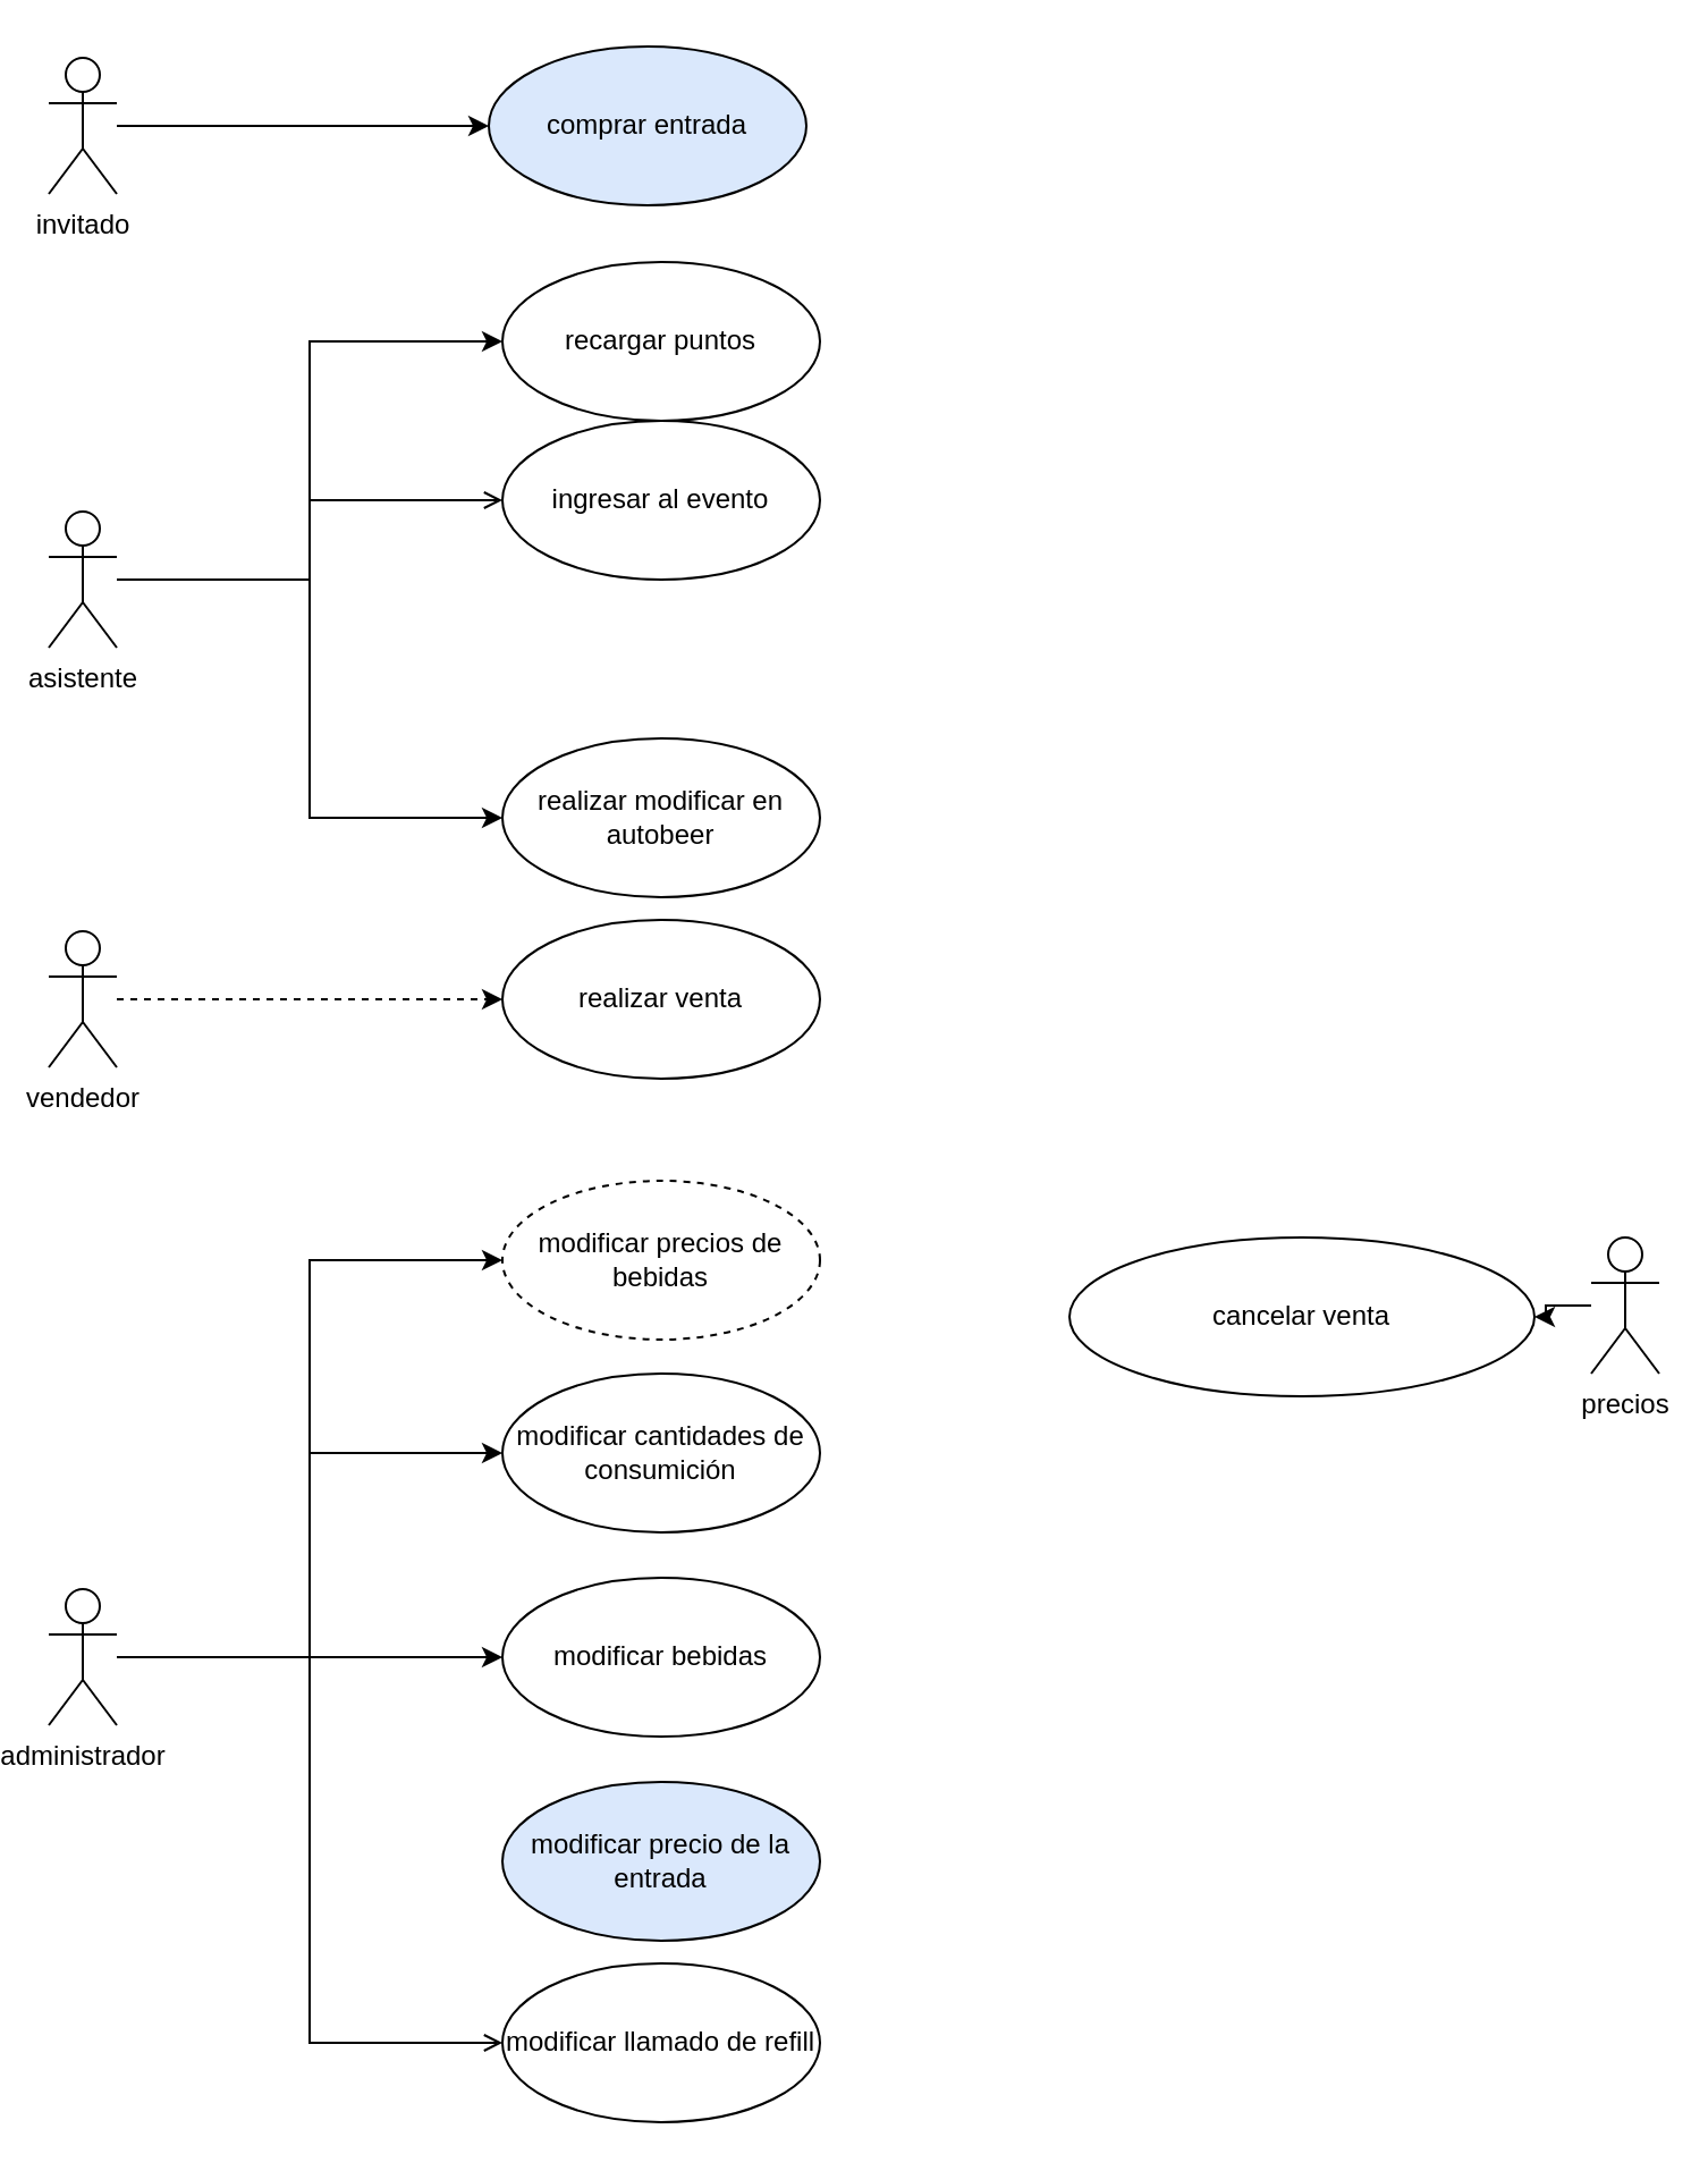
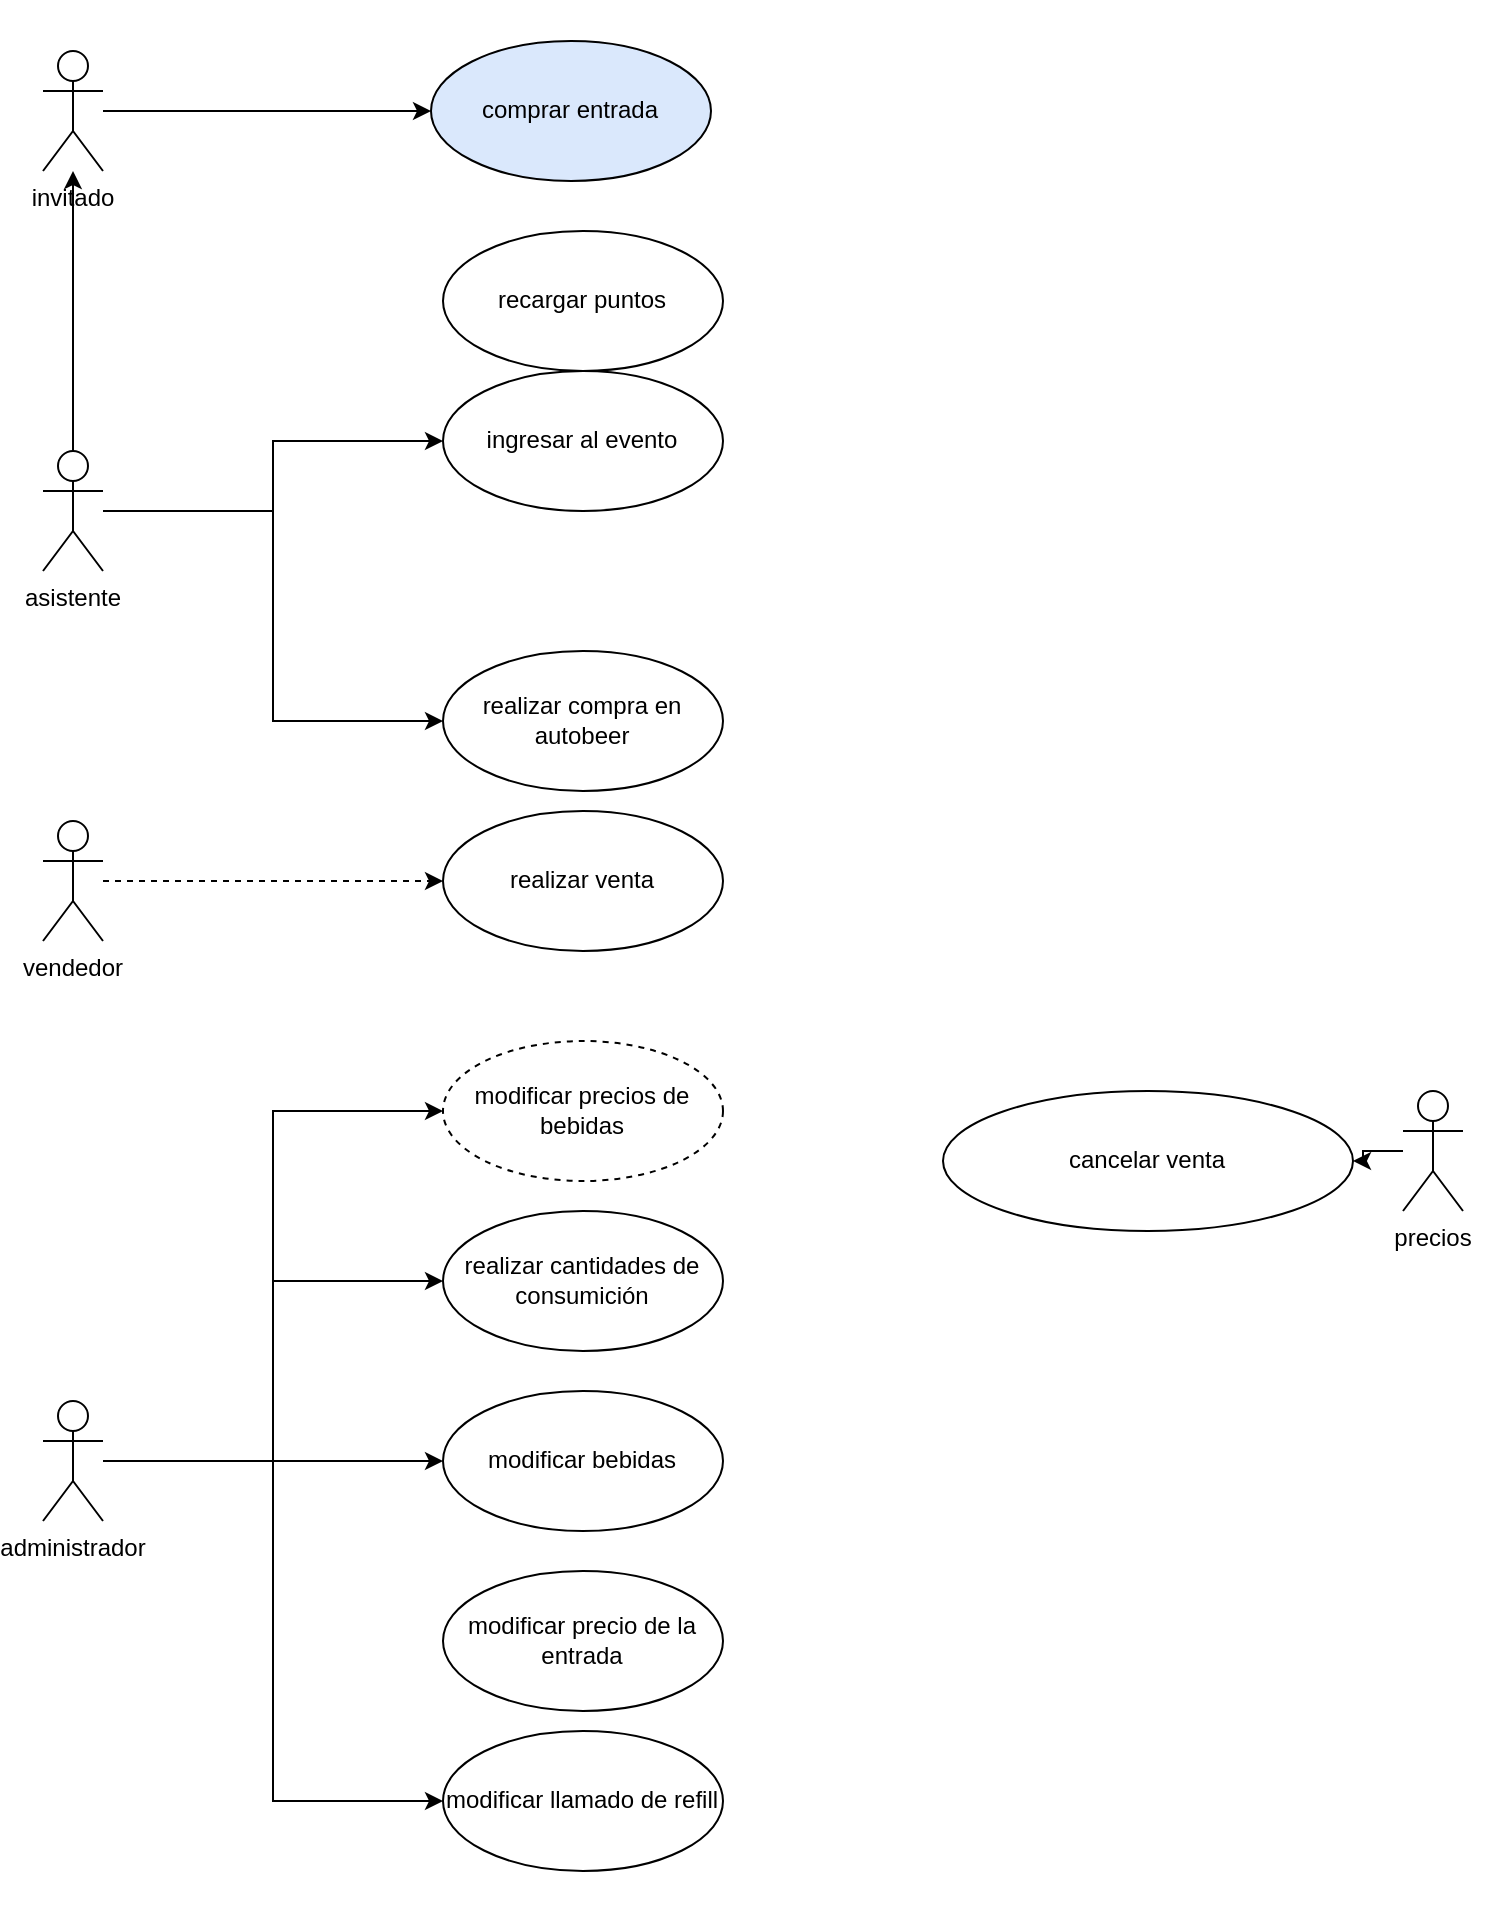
  <mxCell id="0" />
  <mxCell id="1" parent="0" />
  <mxCell id="2" style="edgeStyle=orthogonalEdgeStyle;rounded=0;orthogonalLoop=1;jettySize=auto;html=1;entryX=0;entryY=0.5;entryDx=0;entryDy=0;" edge="1" parent="1" source="3" target="4"><mxGeometry relative="1" as="geometry" /></mxCell>
  <mxCell id="3" value="invitado" style="shape=umlActor;verticalLabelPosition=bottom;verticalAlign=top;html=1;" vertex="1" parent="1"><mxGeometry x="20" y="25" width="30" height="60" as="geometry" /></mxCell>
  <mxCell id="4" value="comprar entrada" style="ellipse;whiteSpace=wrap;html=1;fillColor=#dae8fc;" vertex="1" parent="1"><mxGeometry x="214" y="20" width="140" height="70" as="geometry" /></mxCell>
  <mxCell id="5" style="edgeStyle=orthogonalEdgeStyle;rounded=0;orthogonalLoop=1;jettySize=auto;html=1;entryX=0;entryY=0.5;entryDx=0;entryDy=0;" edge="1" parent="1" source="8" target="12"><mxGeometry relative="1" as="geometry" /></mxCell>
- <mxCell id="6" style="edgeStyle=orthogonalEdgeStyle;rounded=0;orthogonalLoop=1;jettySize=auto;html=1;entryX=0;entryY=0.5;entryDx=0;entryDy=0;" edge="1" parent="1" source="8" target="9"><mxGeometry relative="1" as="geometry" /></mxCell>
- <mxCell id="7" style="edgeStyle=orthogonalEdgeStyle;rounded=0;orthogonalLoop=1;jettySize=auto;html=1;entryX=0;entryY=0.5;entryDx=0;entryDy=0;endArrow=open;" edge="1" parent="1" source="8" target="23"><mxGeometry relative="1" as="geometry" /></mxCell>
+ <mxCell id="6" style="edgeStyle=orthogonalEdgeStyle;rounded=0;orthogonalLoop=1;jettySize=auto;html=1;" edge="1" parent="1" source="8" target="3"><mxGeometry relative="1" as="geometry" /></mxCell>
+ <mxCell id="7" style="edgeStyle=orthogonalEdgeStyle;rounded=0;orthogonalLoop=1;jettySize=auto;html=1;entryX=0;entryY=0.5;entryDx=0;entryDy=0;" edge="1" parent="1" source="8" target="23"><mxGeometry relative="1" as="geometry" /></mxCell>
  <mxCell id="8" value="asistente" style="shape=umlActor;verticalLabelPosition=bottom;verticalAlign=top;html=1;" vertex="1" parent="1"><mxGeometry x="20" y="225" width="30" height="60" as="geometry" /></mxCell>
  <mxCell id="9" value="recargar puntos" style="ellipse;whiteSpace=wrap;html=1;" vertex="1" parent="1"><mxGeometry x="220" y="115" width="140" height="70" as="geometry" /></mxCell>
  <mxCell id="10" style="edgeStyle=orthogonalEdgeStyle;rounded=0;orthogonalLoop=1;jettySize=auto;html=1;dashed=1;" edge="1" parent="1" source="11" target="13"><mxGeometry relative="1" as="geometry" /></mxCell>
  <mxCell id="11" value="vendedor" style="shape=umlActor;verticalLabelPosition=bottom;verticalAlign=top;html=1;" vertex="1" parent="1"><mxGeometry x="20" y="410" width="30" height="60" as="geometry" /></mxCell>
- <mxCell id="12" value="realizar modificar en autobeer" style="ellipse;whiteSpace=wrap;html=1;" vertex="1" parent="1"><mxGeometry x="220" y="325" width="140" height="70" as="geometry" /></mxCell>
+ <mxCell id="12" value="realizar compra en autobeer" style="ellipse;whiteSpace=wrap;html=1;" vertex="1" parent="1"><mxGeometry x="220" y="325" width="140" height="70" as="geometry" /></mxCell>
  <mxCell id="13" value="realizar venta" style="ellipse;whiteSpace=wrap;html=1;" vertex="1" parent="1"><mxGeometry x="220" y="405" width="140" height="70" as="geometry" /></mxCell>
  <mxCell id="14" value="modificar precios de bebidas" style="ellipse;whiteSpace=wrap;html=1;dashed=1;" vertex="1" parent="1"><mxGeometry x="220" y="520" width="140" height="70" as="geometry" /></mxCell>
  <mxCell id="15" style="edgeStyle=orthogonalEdgeStyle;rounded=0;orthogonalLoop=1;jettySize=auto;html=1;entryX=0;entryY=0.5;entryDx=0;entryDy=0;" edge="1" parent="1" source="19" target="14"><mxGeometry relative="1" as="geometry" /></mxCell>
  <mxCell id="16" style="edgeStyle=orthogonalEdgeStyle;rounded=0;orthogonalLoop=1;jettySize=auto;html=1;" edge="1" parent="1" source="19" target="21"><mxGeometry relative="1" as="geometry" /></mxCell>
- <mxCell id="17" style="edgeStyle=orthogonalEdgeStyle;rounded=0;orthogonalLoop=1;jettySize=auto;html=1;entryX=0;entryY=0.5;entryDx=0;entryDy=0;endArrow=open;" edge="1" parent="1" source="19" target="24"><mxGeometry relative="1" as="geometry" /></mxCell>
+ <mxCell id="17" style="edgeStyle=orthogonalEdgeStyle;rounded=0;orthogonalLoop=1;jettySize=auto;html=1;entryX=0;entryY=0.5;entryDx=0;entryDy=0;" edge="1" parent="1" source="19" target="24"><mxGeometry relative="1" as="geometry" /></mxCell>
  <mxCell id="18" style="edgeStyle=orthogonalEdgeStyle;rounded=0;orthogonalLoop=1;jettySize=auto;html=1;entryX=0;entryY=0.5;entryDx=0;entryDy=0;" edge="1" parent="1" source="19" target="20"><mxGeometry relative="1" as="geometry" /></mxCell>
  <mxCell id="19" value="administrador" style="shape=umlActor;verticalLabelPosition=bottom;verticalAlign=top;html=1;" vertex="1" parent="1"><mxGeometry x="20" y="700" width="30" height="60" as="geometry" /></mxCell>
- <mxCell id="20" value="modificar cantidades de consumición" style="ellipse;whiteSpace=wrap;html=1;" vertex="1" parent="1"><mxGeometry x="220" y="605" width="140" height="70" as="geometry" /></mxCell>
+ <mxCell id="20" value="realizar cantidades de consumición" style="ellipse;whiteSpace=wrap;html=1;" vertex="1" parent="1"><mxGeometry x="220" y="605" width="140" height="70" as="geometry" /></mxCell>
  <mxCell id="21" value="modificar bebidas" style="ellipse;whiteSpace=wrap;html=1;" vertex="1" parent="1"><mxGeometry x="220" y="695" width="140" height="70" as="geometry" /></mxCell>
- <mxCell id="22" value="modificar precio de la entrada" style="ellipse;whiteSpace=wrap;html=1;fillColor=#dae8fc;" vertex="1" parent="1"><mxGeometry x="220" y="785" width="140" height="70" as="geometry" /></mxCell>
+ <mxCell id="22" value="modificar precio de la entrada" style="ellipse;whiteSpace=wrap;html=1;" vertex="1" parent="1"><mxGeometry x="220" y="785" width="140" height="70" as="geometry" /></mxCell>
  <mxCell id="23" value="ingresar al evento" style="ellipse;whiteSpace=wrap;html=1;" vertex="1" parent="1"><mxGeometry x="220" y="185" width="140" height="70" as="geometry" /></mxCell>
  <mxCell id="24" value="modificar llamado de refill" style="ellipse;whiteSpace=wrap;html=1;" vertex="1" parent="1"><mxGeometry x="220" y="865" width="140" height="70" as="geometry" /></mxCell>
  <mxCell id="25" value="cancelar venta" style="ellipse;whiteSpace=wrap;html=1;" vertex="1" parent="1"><mxGeometry x="470" y="545" width="205" height="70" as="geometry" /></mxCell>
  <mxCell id="26" style="edgeStyle=orthogonalEdgeStyle;rounded=0;orthogonalLoop=1;jettySize=auto;html=1;" edge="1" parent="1" source="27" target="25"><mxGeometry relative="1" as="geometry" /></mxCell>
  <mxCell id="27" value="precios" style="shape=umlActor;verticalLabelPosition=bottom;verticalAlign=top;html=1;" vertex="1" parent="1"><mxGeometry x="700" y="545" width="30" height="60" as="geometry" /></mxCell>
